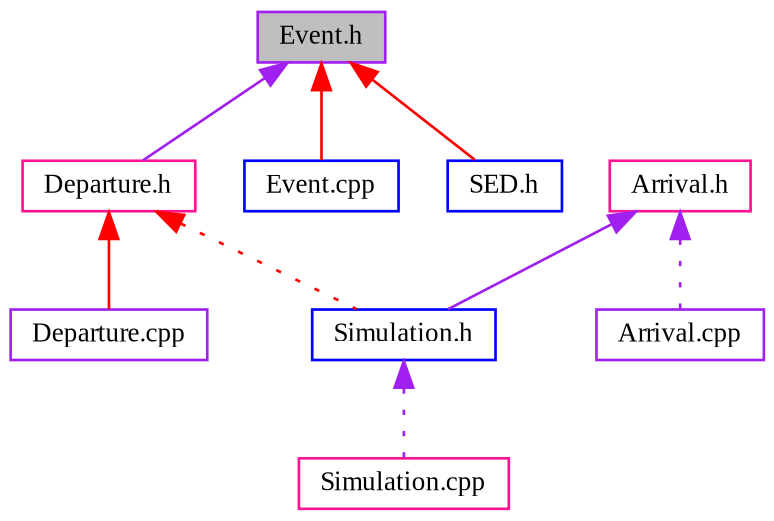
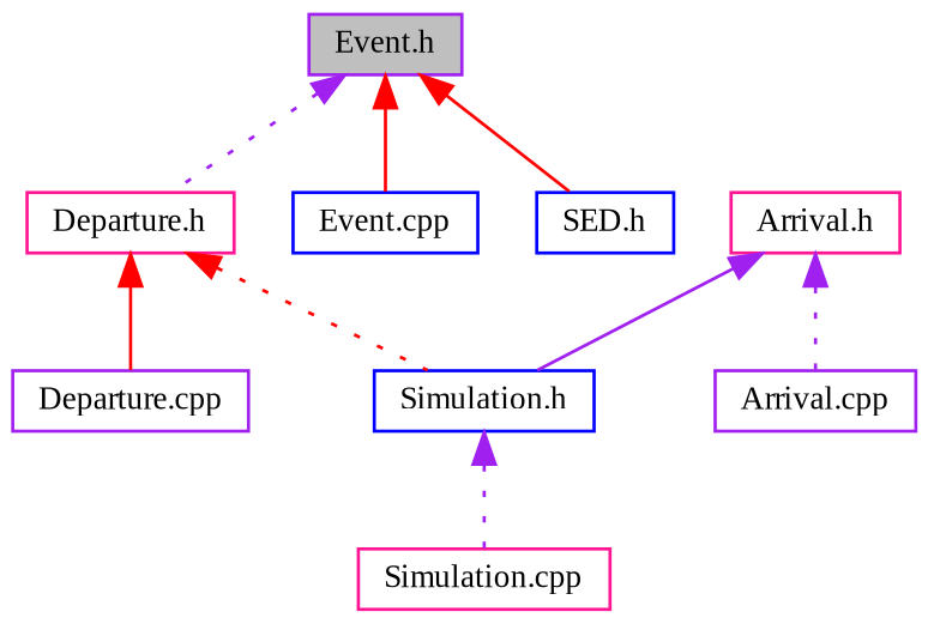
  digraph {
    fontname="Liberation Serif"
    node [color=purple fillcolor=white fontname="Liberation Serif" fontsize=10 shape=record style=filled]
    edge [color=purple dir=back fontname="Liberation Serif" fontsize=10 labelfontname=Helvetica labelfontsize=10 style=solid]
    n1 [fillcolor=grey75 fontcolor=black height=0.2 label="Event.h" width=0.4]
    n2 [color=deeppink height=0.2 label="Departure.h" width=0.4]
    n3 [color=blue height=0.2 label="Event.cpp" width=0.4]
    n4 [color=blue height=0.2 label="SED.h" width=0.4]
    n5 [color=deeppink height=0.2 label="Arrival.h" width=0.4]
    n6 [height=0.2 label="Arrival.cpp" width=0.4]
    n7 [color=blue height=0.2 label="Simulation.h" width=0.4]
    n8 [height=0.2 label="Departure.cpp" width=0.4]
    n9 [color=deeppink height=0.2 label="Simulation.cpp" width=0.4]
-   n1 -> n2
+   n1 -> n2 [style=dotted]
    n1 -> n3 [color=red]
    n1 -> n4 [color=red]
    n2 -> n7 [color=red style=dotted]
    n2 -> n8 [color=red]
    n5 -> n6 [style=dotted]
    n5 -> n7
    n7 -> n9 [style=dotted]
  }
